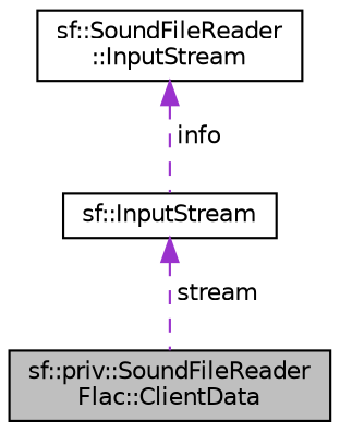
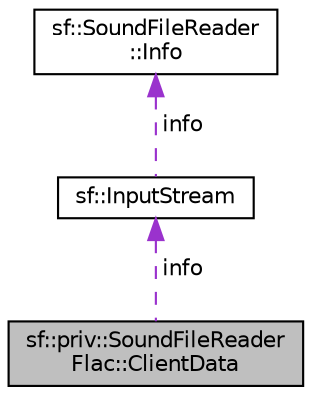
  digraph {
    node [color=black fillcolor=white fontname=Helvetica fontsize=10 shape=record style=filled]
    edge [color=darkorchid3 dir=back fontname=Helvetica fontsize=10 labelfontname=Helvetica labelfontsize=10 style=dashed]
    n1 [fillcolor=grey75 fontcolor=black height=0.2 label="sf::priv::SoundFileReader\lFlac::ClientData" width=0.4]
-   n2 [height=0.2 label="sf::SoundFileReader\l::InputStream" width=0.4]
+   n2 [height=0.2 label="sf::SoundFileReader\l::Info" width=0.4]
    n3 [height=0.2 label="sf::InputStream" width=0.4]
    n2 -> n3 [label=" info"]
-   n3 -> n1 [label=" stream"]
+   n3 -> n1 [label=" info"]
  }
